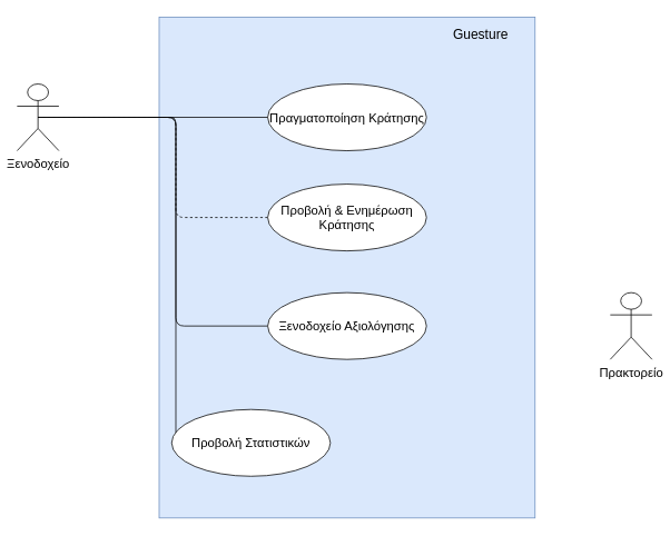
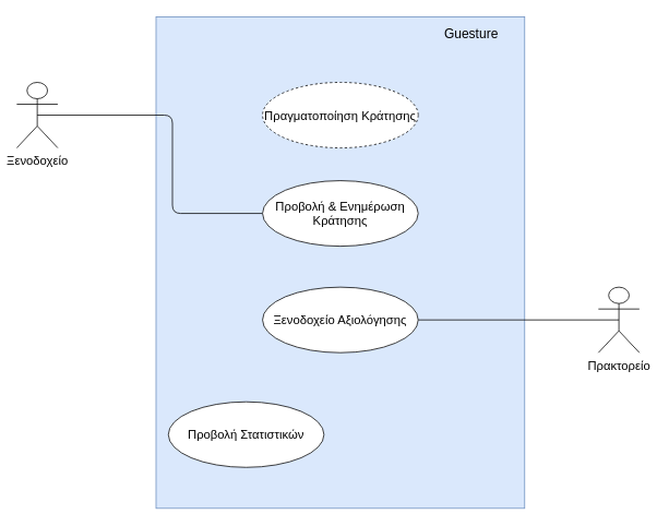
  <mxCell id="0" />
  <mxCell id="1" parent="0" />
  <mxCell id="2" value="" style="rounded=0;whiteSpace=wrap;html=1;fontSize=15;fillColor=#dae8fc;strokeColor=#6c8ebf;" vertex="1" parent="1"><mxGeometry x="190" y="20" width="450" height="600" as="geometry" /></mxCell>
  <mxCell id="3" value="&lt;font style=&quot;font-size: 16px&quot;&gt;Guesture&lt;/font&gt;" style="text;html=1;strokeColor=none;fillColor=none;align=center;verticalAlign=middle;whiteSpace=wrap;rounded=0;fontSize=15;" vertex="1" parent="1"><mxGeometry x="550" width="50" height="20" as="geometry" y="30" /></mxCell>
- <mxCell id="4" value="Πραγματοποίηση Κράτησης" style="ellipse;whiteSpace=wrap;html=1;fontSize=15;" vertex="1" parent="1"><mxGeometry x="320" y="100" width="190" height="80" as="geometry" /></mxCell>
- <mxCell id="5" style="edgeStyle=none;rounded=1;orthogonalLoop=1;jettySize=auto;html=1;exitX=0;exitY=0.5;exitDx=0;exitDy=0;endArrow=none;endFill=0;entryX=0.5;entryY=0.5;entryDx=0;entryDy=0;entryPerimeter=0;fontSize=15;dashed=1;" edge="1" parent="1" source="6" target="13"><mxGeometry relative="1" as="geometry"><Array as="points"><mxPoint x="210" y="260" /><mxPoint x="210" y="140" /></Array></mxGeometry></mxCell>
+ <mxCell id="4" value="Πραγματοποίηση Κράτησης" style="ellipse;whiteSpace=wrap;html=1;fontSize=15;dashed=1;" vertex="1" parent="1"><mxGeometry x="320" y="100" width="190" height="80" as="geometry" /></mxCell>
+ <mxCell id="5" style="edgeStyle=none;rounded=1;orthogonalLoop=1;jettySize=auto;html=1;exitX=0;exitY=0.5;exitDx=0;exitDy=0;endArrow=none;endFill=0;entryX=0.5;entryY=0.5;entryDx=0;entryDy=0;entryPerimeter=0;fontSize=15;" edge="1" parent="1" source="6" target="13"><mxGeometry relative="1" as="geometry"><Array as="points"><mxPoint x="210" y="260" /><mxPoint x="210" y="140" /></Array></mxGeometry></mxCell>
  <mxCell id="6" value="Προβολή &amp;amp; Ενημέρωση Κράτησης" style="ellipse;whiteSpace=wrap;html=1;fontSize=15;" vertex="1" parent="1"><mxGeometry x="320" y="220" width="190" height="80" as="geometry" /></mxCell>
- <mxCell id="7" style="edgeStyle=none;rounded=1;orthogonalLoop=1;jettySize=auto;html=1;exitX=0;exitY=0.5;exitDx=0;exitDy=0;entryX=0.5;entryY=0.5;entryDx=0;entryDy=0;entryPerimeter=0;endArrow=none;endFill=0;fontSize=15;" edge="1" parent="1" source="9" target="13"><mxGeometry relative="1" as="geometry"><Array as="points"><mxPoint x="210" y="390" /><mxPoint x="210" y="140" /><mxPoint x="200" y="140" /></Array></mxGeometry></mxCell>
+ <mxCell id="8" style="edgeStyle=none;rounded=1;orthogonalLoop=1;jettySize=auto;html=1;exitX=1;exitY=0.5;exitDx=0;exitDy=0;entryX=0.5;entryY=0.5;entryDx=0;entryDy=0;entryPerimeter=0;endArrow=none;endFill=0;fontSize=15;" edge="1" parent="1" source="9" target="14"><mxGeometry relative="1" as="geometry" /></mxCell>
  <mxCell id="9" value="Ξενοδοχείο Αξιολόγησης" style="ellipse;whiteSpace=wrap;html=1;fontSize=15;" vertex="1" parent="1"><mxGeometry x="320" y="350" width="190" height="80" as="geometry" /></mxCell>
- <mxCell id="10" style="edgeStyle=none;rounded=1;orthogonalLoop=1;jettySize=auto;html=1;exitX=0;exitY=0.5;exitDx=0;exitDy=0;entryX=0.5;entryY=0.5;entryDx=0;entryDy=0;entryPerimeter=0;endArrow=none;endFill=0;fontSize=15;" edge="1" parent="1" source="11" target="13"><mxGeometry relative="1" as="geometry"><Array as="points"><mxPoint x="210" y="530" /><mxPoint x="210" y="140" /></Array></mxGeometry></mxCell>
  <mxCell id="11" value="Προβολή Στατιστικών" style="ellipse;whiteSpace=wrap;html=1;fontSize=15;" vertex="1" parent="1"><mxGeometry x="205" y="490" width="190" height="80" as="geometry" /></mxCell>
- <mxCell id="12" style="rounded=0;orthogonalLoop=1;jettySize=auto;html=1;entryX=0;entryY=0.5;entryDx=0;entryDy=0;exitX=0.5;exitY=0.5;exitDx=0;exitDy=0;exitPerimeter=0;endArrow=none;endFill=0;fontSize=15;" edge="1" parent="1" source="13" target="4"><mxGeometry relative="1" as="geometry"><mxPoint x="45" y="140" as="sourcePoint" /></mxGeometry></mxCell>
  <mxCell id="13" value="Ξενοδοχείο" style="shape=umlActor;verticalLabelPosition=bottom;verticalAlign=top;html=1;outlineConnect=0;fontSize=15;" vertex="1" parent="1"><mxGeometry x="20" y="100" width="50" height="80" as="geometry" /></mxCell>
  <mxCell id="14" value="Πρακτορείο" style="shape=umlActor;verticalLabelPosition=bottom;verticalAlign=top;html=1;outlineConnect=0;fontSize=15;" vertex="1" parent="1"><mxGeometry x="730" y="350" width="50" height="80" as="geometry" /></mxCell>
